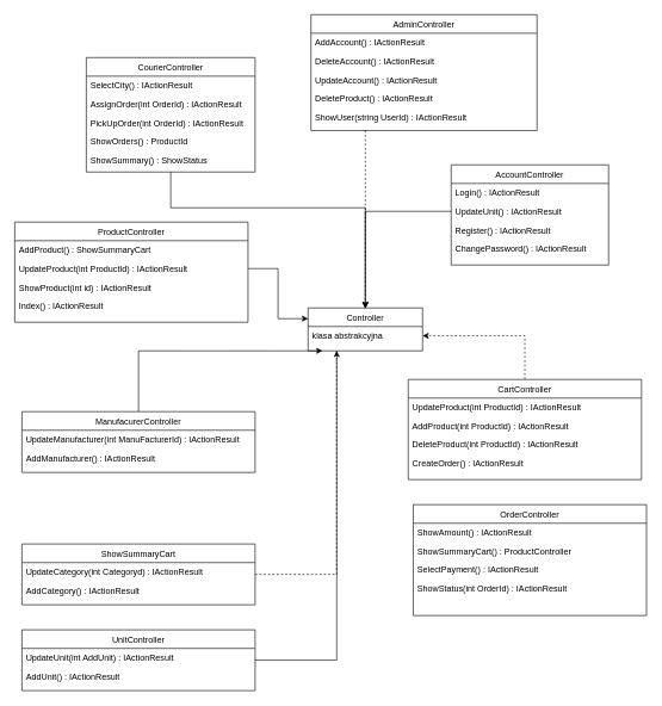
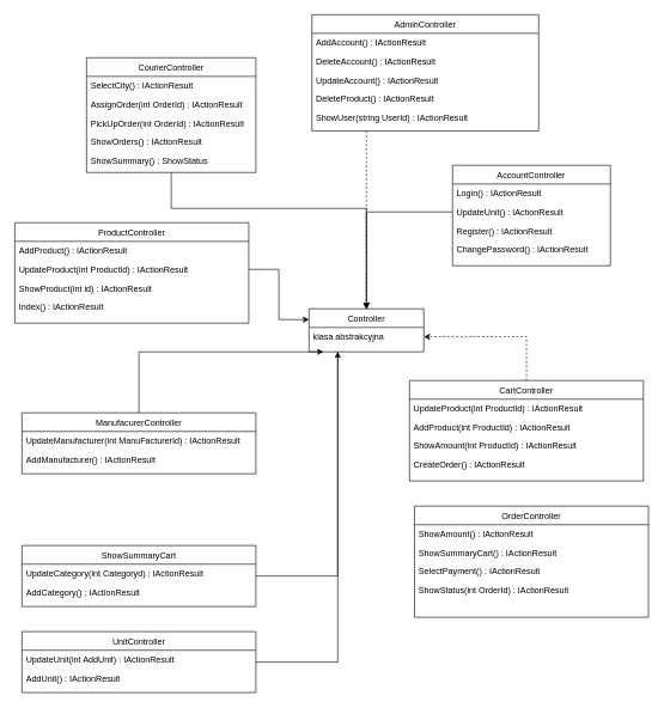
  <mxCell id="0" />
  <mxCell id="1" parent="0" />
  <mxCell id="2" value="Controller" style="swimlane;fontStyle=0;align=center;verticalAlign=top;childLayout=stackLayout;horizontal=1;startSize=26;horizontalStack=0;resizeParent=1;resizeLast=0;collapsible=1;marginBottom=0;rounded=0;shadow=0;strokeWidth=1;" parent="1" vertex="1"><mxGeometry x="430" y="430" width="160" height="60" as="geometry"><mxRectangle x="340" y="380" width="170" height="26" as="alternateBounds" /></mxGeometry></mxCell>
  <mxCell id="3" value="klasa abstrakcyjna" style="text;align=left;verticalAlign=top;spacingLeft=4;spacingRight=4;overflow=hidden;rotatable=0;points=[[0,0.5],[1,0.5]];portConstraint=eastwest;" parent="2" vertex="1"><mxGeometry y="26" width="160" height="26" as="geometry" /></mxCell>
  <mxCell id="4" value="AccountController" style="swimlane;fontStyle=0;align=center;verticalAlign=top;childLayout=stackLayout;horizontal=1;startSize=26;horizontalStack=0;resizeParent=1;resizeLast=0;collapsible=1;marginBottom=0;rounded=0;shadow=0;strokeWidth=1;" vertex="1" parent="1"><mxGeometry x="630" y="230" width="220" height="140" as="geometry"><mxRectangle x="340" y="380" width="170" height="26" as="alternateBounds" /></mxGeometry></mxCell>
  <mxCell id="5" value="Login() : IActionResult" style="text;align=left;verticalAlign=top;spacingLeft=4;spacingRight=4;overflow=hidden;rotatable=0;points=[[0,0.5],[1,0.5]];portConstraint=eastwest;" vertex="1" parent="4"><mxGeometry y="26" width="220" height="26" as="geometry" /></mxCell>
  <mxCell id="6" value="UpdateUnit() : IActionResult" style="text;align=left;verticalAlign=top;spacingLeft=4;spacingRight=4;overflow=hidden;rotatable=0;points=[[0,0.5],[1,0.5]];portConstraint=eastwest;" vertex="1" parent="4"><mxGeometry y="52" width="220" height="26" as="geometry" /></mxCell>
  <mxCell id="7" value="Register() : IActionResult" style="text;align=left;verticalAlign=top;spacingLeft=4;spacingRight=4;overflow=hidden;rotatable=0;points=[[0,0.5],[1,0.5]];portConstraint=eastwest;" vertex="1" parent="4"><mxGeometry y="78" width="220" height="26" as="geometry" /></mxCell>
  <mxCell id="8" value="ChangePassword() : IActionResult" style="text;align=left;verticalAlign=top;spacingLeft=4;spacingRight=4;overflow=hidden;rotatable=0;points=[[0,0.5],[1,0.5]];portConstraint=eastwest;" vertex="1" parent="4"><mxGeometry y="104" width="220" height="26" as="geometry" /></mxCell>
  <mxCell id="9" style="edgeStyle=orthogonalEdgeStyle;rounded=0;orthogonalLoop=1;jettySize=auto;html=1;entryX=0.5;entryY=0;entryDx=0;entryDy=0;" edge="1" parent="1" source="6" target="2"><mxGeometry relative="1" as="geometry" /></mxCell>
  <mxCell id="10" style="edgeStyle=orthogonalEdgeStyle;rounded=0;orthogonalLoop=1;jettySize=auto;html=1;entryX=0.5;entryY=0;entryDx=0;entryDy=0;dashed=1;" edge="1" parent="1" source="11" target="2"><mxGeometry relative="1" as="geometry"><Array as="points"><mxPoint x="510" y="260" /><mxPoint x="510" y="260" /></Array></mxGeometry></mxCell>
  <mxCell id="11" value="AdminController" style="swimlane;fontStyle=0;align=center;verticalAlign=top;childLayout=stackLayout;horizontal=1;startSize=26;horizontalStack=0;resizeParent=1;resizeLast=0;collapsible=1;marginBottom=0;rounded=0;shadow=0;strokeWidth=1;" vertex="1" parent="1"><mxGeometry x="434" y="20" width="316" height="162" as="geometry"><mxRectangle x="340" y="380" width="170" height="26" as="alternateBounds" /></mxGeometry></mxCell>
  <mxCell id="12" value="AddAccount() : IActionResult" style="text;align=left;verticalAlign=top;spacingLeft=4;spacingRight=4;overflow=hidden;rotatable=0;points=[[0,0.5],[1,0.5]];portConstraint=eastwest;" vertex="1" parent="11"><mxGeometry y="26" width="316" height="26" as="geometry" /></mxCell>
  <mxCell id="13" value="DeleteAccount() : IActionResult" style="text;align=left;verticalAlign=top;spacingLeft=4;spacingRight=4;overflow=hidden;rotatable=0;points=[[0,0.5],[1,0.5]];portConstraint=eastwest;" vertex="1" parent="11"><mxGeometry y="52" width="316" height="26" as="geometry" /></mxCell>
  <mxCell id="14" value="UpdateAccount() : IActionResult" style="text;align=left;verticalAlign=top;spacingLeft=4;spacingRight=4;overflow=hidden;rotatable=0;points=[[0,0.5],[1,0.5]];portConstraint=eastwest;" vertex="1" parent="11"><mxGeometry y="78" width="316" height="26" as="geometry" /></mxCell>
  <mxCell id="15" value="DeleteProduct() : IActionResult" style="text;align=left;verticalAlign=top;spacingLeft=4;spacingRight=4;overflow=hidden;rotatable=0;points=[[0,0.5],[1,0.5]];portConstraint=eastwest;" vertex="1" parent="11"><mxGeometry y="104" width="316" height="26" as="geometry" /></mxCell>
  <mxCell id="16" value="ShowUser(string UserId) : IActionResult" style="text;align=left;verticalAlign=top;spacingLeft=4;spacingRight=4;overflow=hidden;rotatable=0;points=[[0,0.5],[1,0.5]];portConstraint=eastwest;" vertex="1" parent="11"><mxGeometry y="130" width="316" height="26" as="geometry" /></mxCell>
  <mxCell id="17" style="edgeStyle=orthogonalEdgeStyle;rounded=0;orthogonalLoop=1;jettySize=auto;html=1;" edge="1" parent="1" source="18"><mxGeometry relative="1" as="geometry"><mxPoint x="510" y="430.856" as="targetPoint" /><Array as="points"><mxPoint x="238" y="290" /><mxPoint x="510" y="290" /></Array></mxGeometry></mxCell>
  <mxCell id="18" value="CourierController" style="swimlane;fontStyle=0;align=center;verticalAlign=top;childLayout=stackLayout;horizontal=1;startSize=26;horizontalStack=0;resizeParent=1;resizeLast=0;collapsible=1;marginBottom=0;rounded=0;shadow=0;strokeWidth=1;" vertex="1" parent="1"><mxGeometry x="120" y="80" width="236" height="160" as="geometry"><mxRectangle x="340" y="380" width="170" height="26" as="alternateBounds" /></mxGeometry></mxCell>
  <mxCell id="19" value="SelectCity() : IActionResult" style="text;align=left;verticalAlign=top;spacingLeft=4;spacingRight=4;overflow=hidden;rotatable=0;points=[[0,0.5],[1,0.5]];portConstraint=eastwest;" vertex="1" parent="18"><mxGeometry y="26" width="236" height="26" as="geometry" /></mxCell>
  <mxCell id="20" value="AssignOrder(int OrderId) : IActionResult" style="text;align=left;verticalAlign=top;spacingLeft=4;spacingRight=4;overflow=hidden;rotatable=0;points=[[0,0.5],[1,0.5]];portConstraint=eastwest;" vertex="1" parent="18"><mxGeometry y="52" width="236" height="26" as="geometry" /></mxCell>
  <mxCell id="21" value="PickUpOrder(int OrderId) : IActionResult" style="text;align=left;verticalAlign=top;spacingLeft=4;spacingRight=4;overflow=hidden;rotatable=0;points=[[0,0.5],[1,0.5]];portConstraint=eastwest;" vertex="1" parent="18"><mxGeometry y="78" width="236" height="26" as="geometry" /></mxCell>
- <mxCell id="22" value="ShowOrders() : ProductId" style="text;align=left;verticalAlign=top;spacingLeft=4;spacingRight=4;overflow=hidden;rotatable=0;points=[[0,0.5],[1,0.5]];portConstraint=eastwest;" vertex="1" parent="18"><mxGeometry y="104" width="236" height="26" as="geometry" /></mxCell>
+ <mxCell id="22" value="ShowOrders() : IActionResult" style="text;align=left;verticalAlign=top;spacingLeft=4;spacingRight=4;overflow=hidden;rotatable=0;points=[[0,0.5],[1,0.5]];portConstraint=eastwest;" vertex="1" parent="18"><mxGeometry y="104" width="236" height="26" as="geometry" /></mxCell>
  <mxCell id="23" value="ShowSummary() : ShowStatus" style="text;align=left;verticalAlign=top;spacingLeft=4;spacingRight=4;overflow=hidden;rotatable=0;points=[[0,0.5],[1,0.5]];portConstraint=eastwest;" vertex="1" parent="18"><mxGeometry y="130" width="236" height="26" as="geometry" /></mxCell>
  <mxCell id="24" value="ProductController" style="swimlane;fontStyle=0;align=center;verticalAlign=top;childLayout=stackLayout;horizontal=1;startSize=26;horizontalStack=0;resizeParent=1;resizeLast=0;collapsible=1;marginBottom=0;rounded=0;shadow=0;strokeWidth=1;" vertex="1" parent="1"><mxGeometry x="20" y="310" width="326" height="140" as="geometry"><mxRectangle x="340" y="380" width="170" height="26" as="alternateBounds" /></mxGeometry></mxCell>
- <mxCell id="25" value="AddProduct() : ShowSummaryCart" style="text;align=left;verticalAlign=top;spacingLeft=4;spacingRight=4;overflow=hidden;rotatable=0;points=[[0,0.5],[1,0.5]];portConstraint=eastwest;" vertex="1" parent="24"><mxGeometry y="26" width="326" height="26" as="geometry" /></mxCell>
+ <mxCell id="25" value="AddProduct() : IActionResult" style="text;align=left;verticalAlign=top;spacingLeft=4;spacingRight=4;overflow=hidden;rotatable=0;points=[[0,0.5],[1,0.5]];portConstraint=eastwest;" vertex="1" parent="24"><mxGeometry y="26" width="326" height="26" as="geometry" /></mxCell>
  <mxCell id="26" value="UpdateProduct(int ProductId) : IActionResult" style="text;align=left;verticalAlign=top;spacingLeft=4;spacingRight=4;overflow=hidden;rotatable=0;points=[[0,0.5],[1,0.5]];portConstraint=eastwest;" vertex="1" parent="24"><mxGeometry y="52" width="326" height="26" as="geometry" /></mxCell>
  <mxCell id="27" value="ShowProduct(int id) : IActionResult" style="text;align=left;verticalAlign=top;spacingLeft=4;spacingRight=4;overflow=hidden;rotatable=0;points=[[0,0.5],[1,0.5]];portConstraint=eastwest;" vertex="1" parent="24"><mxGeometry y="78" width="326" height="26" as="geometry" /></mxCell>
  <mxCell id="28" value="Index() : IActionResult" style="text;align=left;verticalAlign=top;spacingLeft=4;spacingRight=4;overflow=hidden;rotatable=0;points=[[0,0.5],[1,0.5]];portConstraint=eastwest;" vertex="1" parent="24"><mxGeometry y="104" width="326" height="26" as="geometry" /></mxCell>
  <mxCell id="29" style="edgeStyle=orthogonalEdgeStyle;rounded=0;orthogonalLoop=1;jettySize=auto;html=1;entryX=0.125;entryY=1.308;entryDx=0;entryDy=0;entryPerimeter=0;" edge="1" parent="1" source="30" target="3"><mxGeometry relative="1" as="geometry" /></mxCell>
  <mxCell id="30" value="ManufacurerController" style="swimlane;fontStyle=0;align=center;verticalAlign=top;childLayout=stackLayout;horizontal=1;startSize=26;horizontalStack=0;resizeParent=1;resizeLast=0;collapsible=1;marginBottom=0;rounded=0;shadow=0;strokeWidth=1;" vertex="1" parent="1"><mxGeometry x="30" y="575" width="326" height="85" as="geometry"><mxRectangle x="340" y="380" width="170" height="26" as="alternateBounds" /></mxGeometry></mxCell>
  <mxCell id="31" value="UpdateManufacturer(int ManuFacturerId) : IActionResult" style="text;align=left;verticalAlign=top;spacingLeft=4;spacingRight=4;overflow=hidden;rotatable=0;points=[[0,0.5],[1,0.5]];portConstraint=eastwest;" vertex="1" parent="30"><mxGeometry y="26" width="326" height="26" as="geometry" /></mxCell>
  <mxCell id="32" value="AddManufacturer() : IActionResult" style="text;align=left;verticalAlign=top;spacingLeft=4;spacingRight=4;overflow=hidden;rotatable=0;points=[[0,0.5],[1,0.5]];portConstraint=eastwest;" vertex="1" parent="30"><mxGeometry y="52" width="326" height="26" as="geometry" /></mxCell>
  <mxCell id="33" style="edgeStyle=orthogonalEdgeStyle;rounded=0;orthogonalLoop=1;jettySize=auto;html=1;entryX=0;entryY=0.25;entryDx=0;entryDy=0;" edge="1" parent="1" source="26" target="2"><mxGeometry relative="1" as="geometry" /></mxCell>
- <mxCell id="34" style="edgeStyle=orthogonalEdgeStyle;rounded=0;orthogonalLoop=1;jettySize=auto;html=1;entryX=0.25;entryY=1;entryDx=0;entryDy=0;dashed=1;" edge="1" parent="1" source="35" target="2"><mxGeometry relative="1" as="geometry"><Array as="points"><mxPoint x="470" y="730" /><mxPoint x="470" y="730" /></Array></mxGeometry></mxCell>
+ <mxCell id="34" style="edgeStyle=orthogonalEdgeStyle;rounded=0;orthogonalLoop=1;jettySize=auto;html=1;entryX=0.25;entryY=1;entryDx=0;entryDy=0;" edge="1" parent="1" source="35" target="2"><mxGeometry relative="1" as="geometry"><Array as="points"><mxPoint x="470" y="730" /><mxPoint x="470" y="730" /></Array></mxGeometry></mxCell>
  <mxCell id="35" value="ShowSummaryCart" style="swimlane;fontStyle=0;align=center;verticalAlign=top;childLayout=stackLayout;horizontal=1;startSize=26;horizontalStack=0;resizeParent=1;resizeLast=0;collapsible=1;marginBottom=0;rounded=0;shadow=0;strokeWidth=1;" vertex="1" parent="1"><mxGeometry x="30" y="760" width="326" height="85" as="geometry"><mxRectangle x="340" y="380" width="170" height="26" as="alternateBounds" /></mxGeometry></mxCell>
  <mxCell id="36" value="UpdateCategory(int Categoryd) : IActionResult" style="text;align=left;verticalAlign=top;spacingLeft=4;spacingRight=4;overflow=hidden;rotatable=0;points=[[0,0.5],[1,0.5]];portConstraint=eastwest;" vertex="1" parent="35"><mxGeometry y="26" width="326" height="26" as="geometry" /></mxCell>
  <mxCell id="37" value="AddCategory() : IActionResult" style="text;align=left;verticalAlign=top;spacingLeft=4;spacingRight=4;overflow=hidden;rotatable=0;points=[[0,0.5],[1,0.5]];portConstraint=eastwest;" vertex="1" parent="35"><mxGeometry y="52" width="326" height="26" as="geometry" /></mxCell>
  <mxCell id="38" style="edgeStyle=orthogonalEdgeStyle;rounded=0;orthogonalLoop=1;jettySize=auto;html=1;entryX=0.25;entryY=1;entryDx=0;entryDy=0;endArrow=none;" edge="1" parent="1" source="39" target="2"><mxGeometry relative="1" as="geometry" /></mxCell>
  <mxCell id="39" value="UnitController" style="swimlane;fontStyle=0;align=center;verticalAlign=top;childLayout=stackLayout;horizontal=1;startSize=26;horizontalStack=0;resizeParent=1;resizeLast=0;collapsible=1;marginBottom=0;rounded=0;shadow=0;strokeWidth=1;" vertex="1" parent="1"><mxGeometry x="30" y="880" width="326" height="85" as="geometry"><mxRectangle x="340" y="380" width="170" height="26" as="alternateBounds" /></mxGeometry></mxCell>
  <mxCell id="40" value="UpdateUnit(int AddUnit) : IActionResult" style="text;align=left;verticalAlign=top;spacingLeft=4;spacingRight=4;overflow=hidden;rotatable=0;points=[[0,0.5],[1,0.5]];portConstraint=eastwest;" vertex="1" parent="39"><mxGeometry y="26" width="326" height="26" as="geometry" /></mxCell>
  <mxCell id="41" value="AddUnit() : IActionResult" style="text;align=left;verticalAlign=top;spacingLeft=4;spacingRight=4;overflow=hidden;rotatable=0;points=[[0,0.5],[1,0.5]];portConstraint=eastwest;" vertex="1" parent="39"><mxGeometry y="52" width="326" height="26" as="geometry" /></mxCell>
  <mxCell id="42" style="edgeStyle=orthogonalEdgeStyle;rounded=0;orthogonalLoop=1;jettySize=auto;html=1;entryX=1;entryY=0.5;entryDx=0;entryDy=0;dashed=1;" edge="1" parent="1" source="43" target="3"><mxGeometry relative="1" as="geometry" /></mxCell>
  <mxCell id="43" value="CartController" style="swimlane;fontStyle=0;align=center;verticalAlign=top;childLayout=stackLayout;horizontal=1;startSize=26;horizontalStack=0;resizeParent=1;resizeLast=0;collapsible=1;marginBottom=0;rounded=0;shadow=0;strokeWidth=1;" vertex="1" parent="1"><mxGeometry x="570" y="530" width="326" height="140" as="geometry"><mxRectangle x="340" y="380" width="170" height="26" as="alternateBounds" /></mxGeometry></mxCell>
  <mxCell id="44" value="UpdateProduct(int ProductId) : IActionResult" style="text;align=left;verticalAlign=top;spacingLeft=4;spacingRight=4;overflow=hidden;rotatable=0;points=[[0,0.5],[1,0.5]];portConstraint=eastwest;" vertex="1" parent="43"><mxGeometry y="26" width="326" height="26" as="geometry" /></mxCell>
  <mxCell id="45" value="AddProduct(int ProductId) : IActionResult" style="text;align=left;verticalAlign=top;spacingLeft=4;spacingRight=4;overflow=hidden;rotatable=0;points=[[0,0.5],[1,0.5]];portConstraint=eastwest;" vertex="1" parent="43"><mxGeometry y="52" width="326" height="26" as="geometry" /></mxCell>
- <mxCell id="46" value="DeleteProduct(int ProductId) : IActionResult" style="text;align=left;verticalAlign=top;spacingLeft=4;spacingRight=4;overflow=hidden;rotatable=0;points=[[0,0.5],[1,0.5]];portConstraint=eastwest;" vertex="1" parent="43"><mxGeometry y="78" width="326" height="26" as="geometry" /></mxCell>
+ <mxCell id="46" value="ShowAmount(int ProductId) : IActionResult" style="text;align=left;verticalAlign=top;spacingLeft=4;spacingRight=4;overflow=hidden;rotatable=0;points=[[0,0.5],[1,0.5]];portConstraint=eastwest;" vertex="1" parent="43"><mxGeometry y="78" width="326" height="26" as="geometry" /></mxCell>
  <mxCell id="47" value="CreateOrder() : IActionResult" style="text;align=left;verticalAlign=top;spacingLeft=4;spacingRight=4;overflow=hidden;rotatable=0;points=[[0,0.5],[1,0.5]];portConstraint=eastwest;" vertex="1" parent="43"><mxGeometry y="104" width="326" height="26" as="geometry" /></mxCell>
  <mxCell id="48" value="OrderController" style="swimlane;fontStyle=0;align=center;verticalAlign=top;childLayout=stackLayout;horizontal=1;startSize=26;horizontalStack=0;resizeParent=1;resizeLast=0;collapsible=1;marginBottom=0;rounded=0;shadow=0;strokeWidth=1;" vertex="1" parent="1"><mxGeometry x="577" y="705" width="326" height="155" as="geometry"><mxRectangle x="340" y="380" width="170" height="26" as="alternateBounds" /></mxGeometry></mxCell>
  <mxCell id="49" value="ShowAmount() : IActionResult" style="text;align=left;verticalAlign=top;spacingLeft=4;spacingRight=4;overflow=hidden;rotatable=0;points=[[0,0.5],[1,0.5]];portConstraint=eastwest;" vertex="1" parent="48"><mxGeometry y="26" width="326" height="26" as="geometry" /></mxCell>
- <mxCell id="50" value="ShowSummaryCart() : ProductController" style="text;align=left;verticalAlign=top;spacingLeft=4;spacingRight=4;overflow=hidden;rotatable=0;points=[[0,0.5],[1,0.5]];portConstraint=eastwest;" vertex="1" parent="48"><mxGeometry y="52" width="326" height="26" as="geometry" /></mxCell>
+ <mxCell id="50" value="ShowSummaryCart() : IActionResult" style="text;align=left;verticalAlign=top;spacingLeft=4;spacingRight=4;overflow=hidden;rotatable=0;points=[[0,0.5],[1,0.5]];portConstraint=eastwest;" vertex="1" parent="48"><mxGeometry y="52" width="326" height="26" as="geometry" /></mxCell>
  <mxCell id="51" value="SelectPayment() : IActionResult" style="text;align=left;verticalAlign=top;spacingLeft=4;spacingRight=4;overflow=hidden;rotatable=0;points=[[0,0.5],[1,0.5]];portConstraint=eastwest;" vertex="1" parent="48"><mxGeometry y="78" width="326" height="26" as="geometry" /></mxCell>
  <mxCell id="52" value="ShowStatus(int OrderId) : IActionResult" style="text;align=left;verticalAlign=top;spacingLeft=4;spacingRight=4;overflow=hidden;rotatable=0;points=[[0,0.5],[1,0.5]];portConstraint=eastwest;" vertex="1" parent="48"><mxGeometry y="104" width="326" height="26" as="geometry" /></mxCell>
